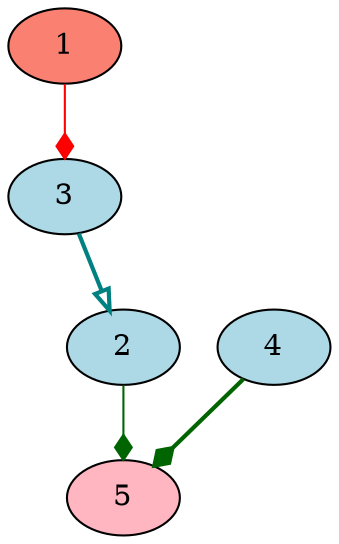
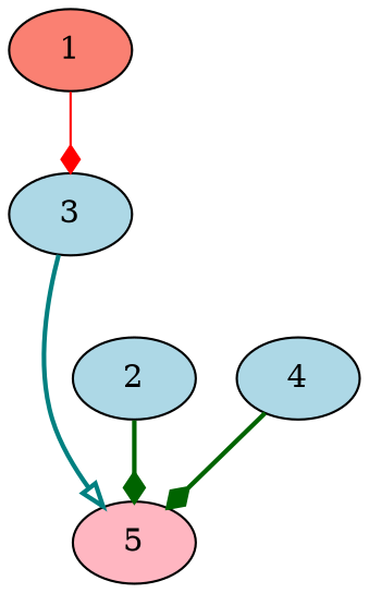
  digraph {
    node [fillcolor=lightblue style=filled]
    edge [arrowhead=diamond color=darkgreen style=solid]
    5 [Weight=20 fillcolor=lightpink]
    1 [Weight=6 fillcolor=salmon]
    3 [Weight=8]
    2 [Weight=7]
    4 [Weight=9]
    1 -> 3 [Weight=8 color=red]
-   3 -> 2 [Weight=10 arrowhead=onormal color=teal style=bold]
-   2 -> 5 [Weight=9]
+   3 -> 5 [Weight=10 arrowhead=onormal color=teal style=bold]
+   2 -> 5 [Weight=9 style=bold]
    4 -> 5 [Weight=11 style=bold]
  }
